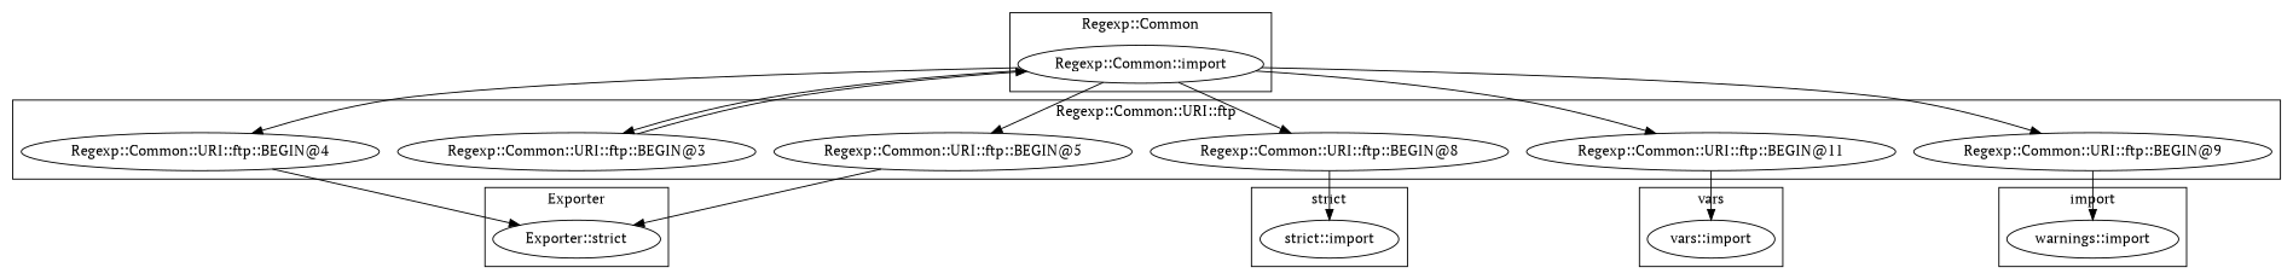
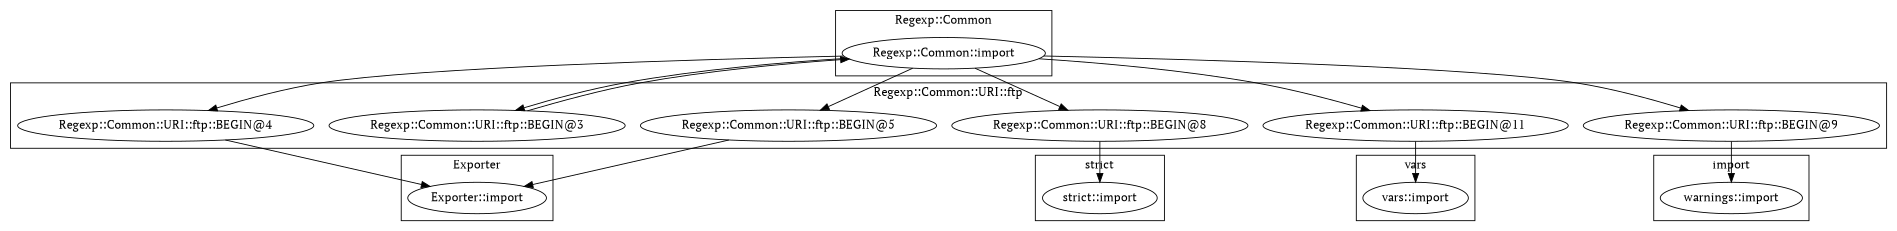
  digraph {
    fontname="PT Serif"
    node [fontname="PT Serif"]
    edge [fontname="PT Serif"]
    "vars::import"
    "warnings::import"
    "strict::import"
    "Regexp::Common::URI::ftp::BEGIN@4"
    "Regexp::Common::URI::ftp::BEGIN@5"
    "Regexp::Common::URI::ftp::BEGIN@8"
    "Regexp::Common::URI::ftp::BEGIN@11"
    "Regexp::Common::URI::ftp::BEGIN@3"
    "Regexp::Common::URI::ftp::BEGIN@9"
-   "Exporter::import" [label="Exporter::strict"]
+   "Exporter::import"
    "Regexp::Common::import"
    subgraph cluster_1 {
      label=vars
      "vars::import"
    }
    subgraph cluster_2 {
      label=import
      "warnings::import"
    }
    subgraph cluster_3 {
      label="strict"
      "strict::import"
    }
    subgraph cluster_4 {
      label="Regexp::Common::URI::ftp"
      "Regexp::Common::URI::ftp::BEGIN@4"
      "Regexp::Common::URI::ftp::BEGIN@5"
      "Regexp::Common::URI::ftp::BEGIN@8"
      "Regexp::Common::URI::ftp::BEGIN@11"
      "Regexp::Common::URI::ftp::BEGIN@3"
      "Regexp::Common::URI::ftp::BEGIN@9"
    }
    subgraph cluster_5 {
      label=Exporter
      "Exporter::import"
    }
    subgraph cluster_6 {
      label="Regexp::Common"
      "Regexp::Common::import"
    }
    "Regexp::Common::URI::ftp::BEGIN@4" -> "Exporter::import"
    "Regexp::Common::URI::ftp::BEGIN@5" -> "Exporter::import"
    "Regexp::Common::URI::ftp::BEGIN@8" -> "strict::import"
    "Regexp::Common::URI::ftp::BEGIN@11" -> "vars::import"
    "Regexp::Common::URI::ftp::BEGIN@3" -> "Regexp::Common::import"
    "Regexp::Common::URI::ftp::BEGIN@9" -> "warnings::import"
    "Regexp::Common::import" -> "Regexp::Common::URI::ftp::BEGIN@4"
    "Regexp::Common::import" -> "Regexp::Common::URI::ftp::BEGIN@5"
    "Regexp::Common::import" -> "Regexp::Common::URI::ftp::BEGIN@8"
    "Regexp::Common::import" -> "Regexp::Common::URI::ftp::BEGIN@11"
    "Regexp::Common::import" -> "Regexp::Common::URI::ftp::BEGIN@3"
    "Regexp::Common::import" -> "Regexp::Common::URI::ftp::BEGIN@9"
  }
